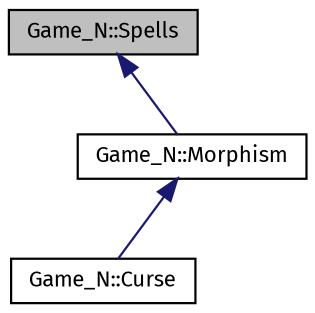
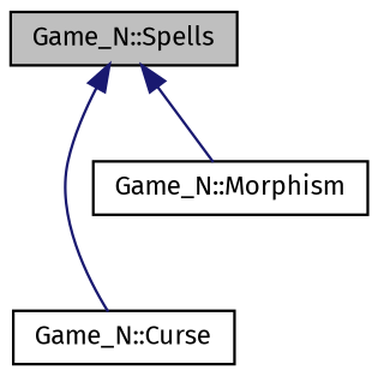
  digraph {
    fontname="Fira Sans"
    node [color=black fillcolor=white fontname="Fira Sans" fontsize=10 shape=record style=filled]
    edge [color=midnightblue dir=back fontname="Fira Sans" fontsize=10 labelfontname=Helvetica labelfontsize=10 style=solid]
    n1 [fillcolor=grey75 fontcolor=black height=0.2 label="Game_N::Spells" width=0.4]
    n2 [height=0.2 label="Game_N::Curse" width=0.4]
    n3 [height=0.2 label="Game_N::Morphism" width=0.4]
-   n3 -> n2
+   n1 -> n2
    n1 -> n3
  }
